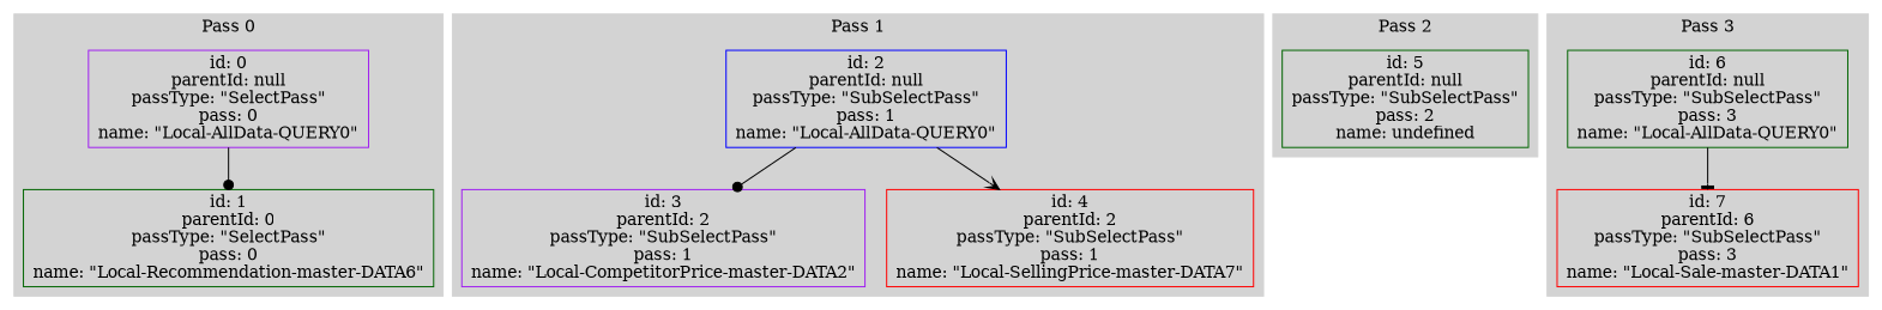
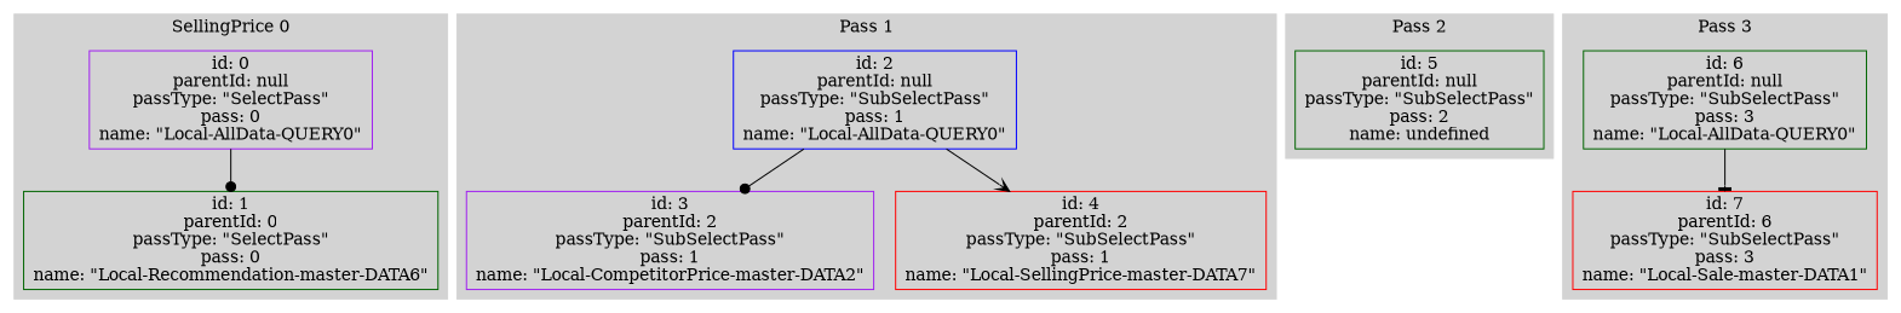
  digraph {
    fontname="DejaVu Serif"
    node [fontname="DejaVu Serif" shape=box color=darkgreen]
    edge [fontname="DejaVu Serif" arrowhead=dot]
    n1 [label="id: 0\nparentId: null\npassType: \"SelectPass\"\npass: 0\nname: \"Local-AllData-QUERY0\"" color=purple]
    n2 [label="id: 1\nparentId: 0\npassType: \"SelectPass\"\npass: 0\nname: \"Local-Recommendation-master-DATA6\""]
    n3 [label="id: 2\nparentId: null\npassType: \"SubSelectPass\"\npass: 1\nname: \"Local-AllData-QUERY0\"" color=blue]
    n4 [label="id: 3\nparentId: 2\npassType: \"SubSelectPass\"\npass: 1\nname: \"Local-CompetitorPrice-master-DATA2\"" color=purple]
    n5 [label="id: 4\nparentId: 2\npassType: \"SubSelectPass\"\npass: 1\nname: \"Local-SellingPrice-master-DATA7\"" color=red]
    n6 [label="id: 5\nparentId: null\npassType: \"SubSelectPass\"\npass: 2\nname: undefined"]
    n7 [label="id: 6\nparentId: null\npassType: \"SubSelectPass\"\npass: 3\nname: \"Local-AllData-QUERY0\""]
    n8 [label="id: 7\nparentId: 6\npassType: \"SubSelectPass\"\npass: 3\nname: \"Local-Sale-master-DATA1\"" color=red]
    subgraph cluster_1 {
      color=lightgrey
-     label="Pass 0"
+     label="SellingPrice 0"
      style=filled
      n1
      n2
    }
    subgraph cluster_2 {
      color=lightgrey
      label="Pass 1"
      style=filled
      n3
      n4
      n5
    }
    subgraph cluster_3 {
      color=lightgrey
      label="Pass 2"
      style=filled
      n6
    }
    subgraph cluster_4 {
      color=lightgrey
      label="Pass 3"
      style=filled
      n7
      n8
    }
    n1 -> n2
    n3 -> n4
    n3 -> n5 [arrowhead=vee]
    n7 -> n8 [arrowhead=tee]
  }
